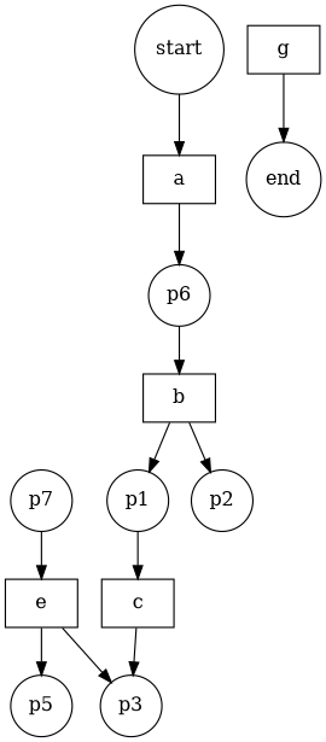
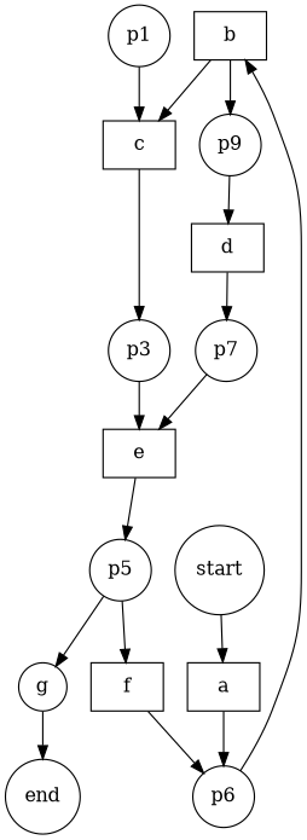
  digraph {
    rankdir=TB
    node [shape=circle]
    b [shape=rect]
    p1
-   p2
+   p2 [label=p9]
    c [shape=rect]
+   d [shape=rect]
    p3
    e [shape=rect]
    n8 [label=p7]
    p5
-   g [shape=rect]
+   f [shape=rect]
+   g
    p6
    end
    a [shape=rect]
    start
-   b -> p1
+   b -> c
    b -> p2
    p1 -> c
+   p2 -> d
    c -> p3
-   e -> p3
+   d -> n8
+   p3 -> e
    e -> p5
    n8 -> e
+   p5 -> f
+   p5 -> g
+   f -> p6
    g -> end
    p6 -> b
    a -> p6
    start -> a
  }
